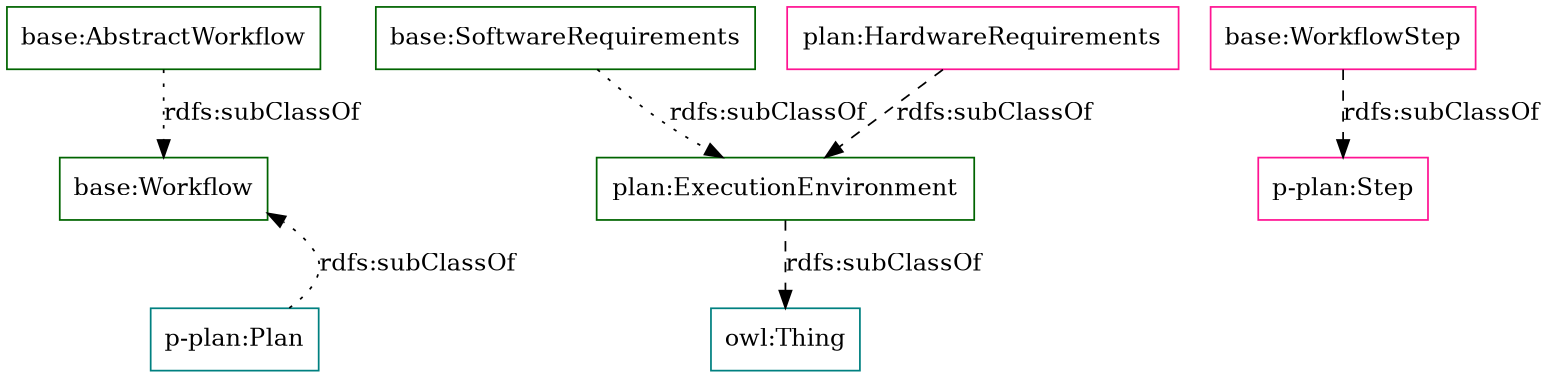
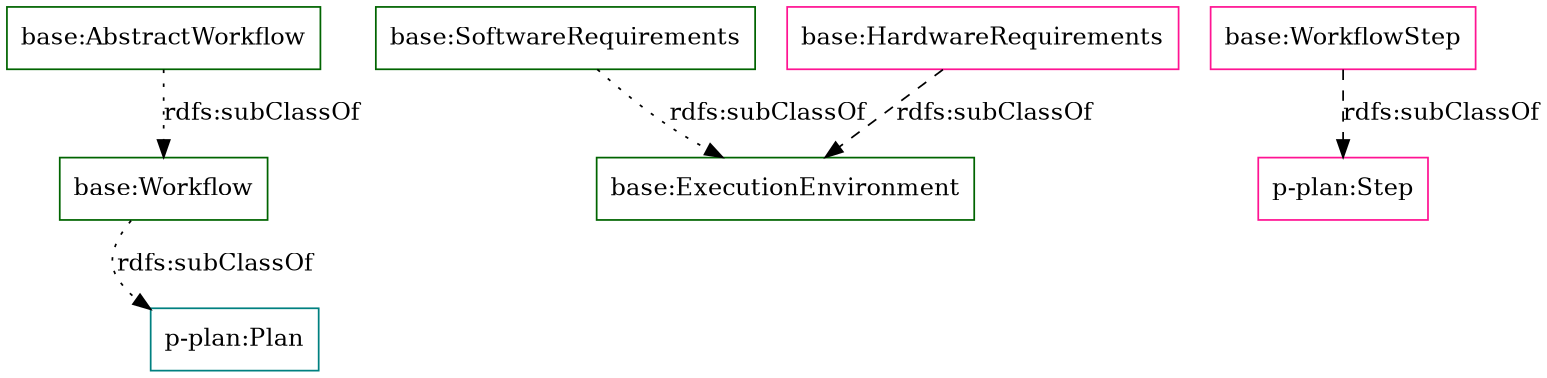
  digraph {
    rankdir=TB
    node [color=darkgreen shape=rectangle]
    edge [style=dotted]
    "base:AbstractWorkflow"
    "base:Workflow"
    "p-plan:Plan" [color=teal]
    "base:SoftwareRequirements"
-   "base:ExecutionEnvironment" [label="plan:ExecutionEnvironment"]
-   "owl:Thing" [color=teal]
+   "base:ExecutionEnvironment"
    "base:WorkflowStep" [color=deeppink]
    "p-plan:Step" [color=deeppink]
-   "base:HardwareRequirements" [color=deeppink label="plan:HardwareRequirements"]
+   "base:HardwareRequirements" [color=deeppink]
    "base:AbstractWorkflow" -> "base:Workflow" [label="rdfs:subClassOf"]
-   "p-plan:Plan" -> "base:Workflow" [label="rdfs:subClassOf"]
+   "base:Workflow" -> "p-plan:Plan" [label="rdfs:subClassOf"]
    "base:SoftwareRequirements" -> "base:ExecutionEnvironment" [label="rdfs:subClassOf"]
-   "base:ExecutionEnvironment" -> "owl:Thing" [label="rdfs:subClassOf" style=dashed]
    "base:WorkflowStep" -> "p-plan:Step" [label="rdfs:subClassOf" style=dashed]
    "base:HardwareRequirements" -> "base:ExecutionEnvironment" [label="rdfs:subClassOf" style=dashed]
  }
